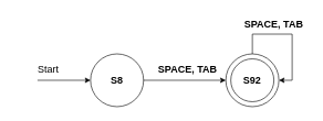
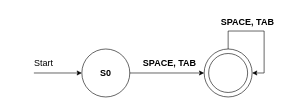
  <mxCell id="0" />
  <mxCell id="1" parent="0" />
  <mxCell id="2" style="edgeStyle=orthogonalEdgeStyle;rounded=0;orthogonalLoop=1;jettySize=auto;html=1;exitX=0.5;exitY=0;exitDx=0;exitDy=0;entryX=1;entryY=0.5;entryDx=0;entryDy=0;" edge="1" parent="1" source="3" target="3"><mxGeometry relative="1" as="geometry"><mxPoint x="440" y="111" as="targetPoint" /><Array as="points"><mxPoint x="380" y="51" /><mxPoint x="440" y="51" /><mxPoint x="440" y="121" /></Array></mxGeometry></mxCell>
  <mxCell id="3" value="" style="ellipse;whiteSpace=wrap;html=1;aspect=fixed;" vertex="1" parent="1"><mxGeometry x="340" y="81" width="80" height="80" as="geometry" /></mxCell>
  <mxCell id="4" value="" style="ellipse;whiteSpace=wrap;html=1;aspect=fixed;" vertex="1" parent="1"><mxGeometry x="136" y="81" width="80" height="80" as="geometry" /></mxCell>
  <mxCell id="5" value="" style="endArrow=classic;html=1;rounded=0;entryX=0;entryY=0.5;entryDx=0;entryDy=0;" edge="1" parent="1"><mxGeometry width="50" height="50" relative="1" as="geometry"><mxPoint x="56" y="121" as="sourcePoint" /><mxPoint x="136" y="121" as="targetPoint" /></mxGeometry></mxCell>
  <mxCell id="6" value="" style="endArrow=classic;html=1;rounded=0;entryX=0;entryY=0.5;entryDx=0;entryDy=0;exitX=1;exitY=0.5;exitDx=0;exitDy=0;" edge="1" parent="1" source="4" target="3"><mxGeometry width="50" height="50" relative="1" as="geometry"><mxPoint x="226" y="151" as="sourcePoint" /><mxPoint x="346" y="151" as="targetPoint" /></mxGeometry></mxCell>
- <mxCell id="7" value="&lt;b style=&quot;font-size: 15px;&quot;&gt;S8&lt;/b&gt;" style="text;html=1;strokeColor=none;fillColor=none;align=center;verticalAlign=middle;whiteSpace=wrap;rounded=0;fontSize=15;" vertex="1" parent="1"><mxGeometry x="146" y="106" width="60" height="30" as="geometry" /></mxCell>
+ <mxCell id="7" value="&lt;b style=&quot;font-size: 15px;&quot;&gt;S0&lt;/b&gt;" style="text;html=1;strokeColor=none;fillColor=none;align=center;verticalAlign=middle;whiteSpace=wrap;rounded=0;fontSize=15;" vertex="1" parent="1"><mxGeometry x="146" y="106" width="60" height="30" as="geometry" /></mxCell>
  <mxCell id="8" value="SPACE, TAB" style="text;html=1;strokeColor=none;fillColor=none;align=center;verticalAlign=middle;whiteSpace=wrap;rounded=0;fontSize=15;fontStyle=1" vertex="1" parent="1"><mxGeometry x="230" y="88.5" width="105" height="30" as="geometry" /></mxCell>
  <mxCell id="9" value="" style="ellipse;whiteSpace=wrap;html=1;aspect=fixed;" vertex="1" parent="1"><mxGeometry x="347.5" y="88.5" width="65" height="65" as="geometry" /></mxCell>
- <mxCell id="10" value="&lt;b&gt;&lt;font style=&quot;font-size: 15px;&quot;&gt;S92&lt;/font&gt;&lt;/b&gt;" style="text;html=1;strokeColor=none;fillColor=none;align=center;verticalAlign=middle;whiteSpace=wrap;rounded=0;" vertex="1" parent="1"><mxGeometry x="350" y="106" width="60" height="30" as="geometry" /></mxCell>
  <mxCell id="11" value="Start" style="text;html=1;strokeColor=none;fillColor=none;align=center;verticalAlign=middle;whiteSpace=wrap;rounded=0;fontSize=15;" vertex="1" parent="1"><mxGeometry x="20" y="88.5" width="105" height="30" as="geometry" /></mxCell>
  <mxCell id="12" value="SPACE, TAB" style="text;html=1;strokeColor=none;fillColor=none;align=center;verticalAlign=middle;whiteSpace=wrap;rounded=0;fontSize=15;fontStyle=1" vertex="1" parent="1"><mxGeometry x="360" y="20" width="105" height="30" as="geometry" /></mxCell>
